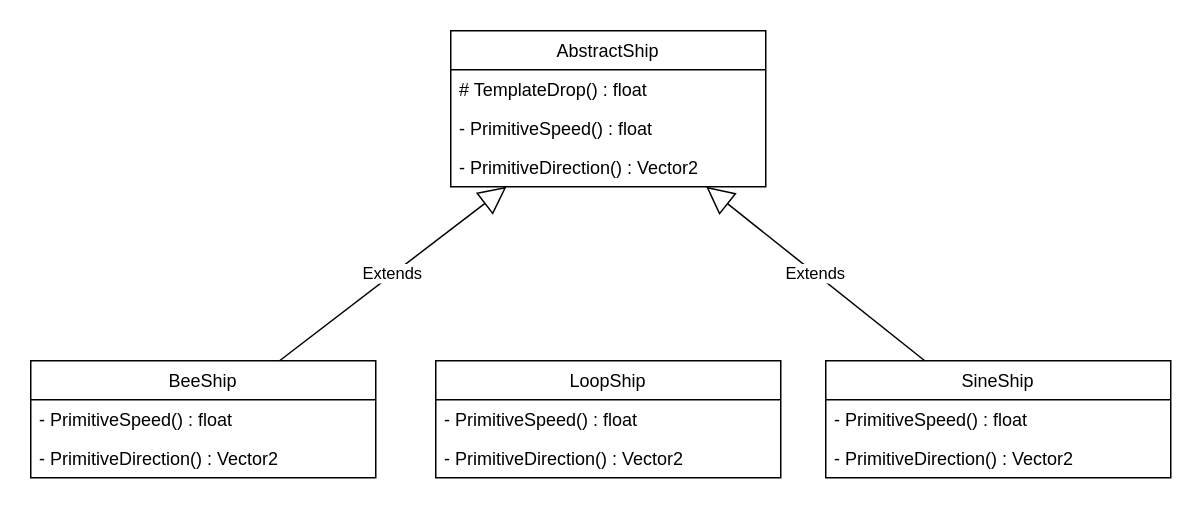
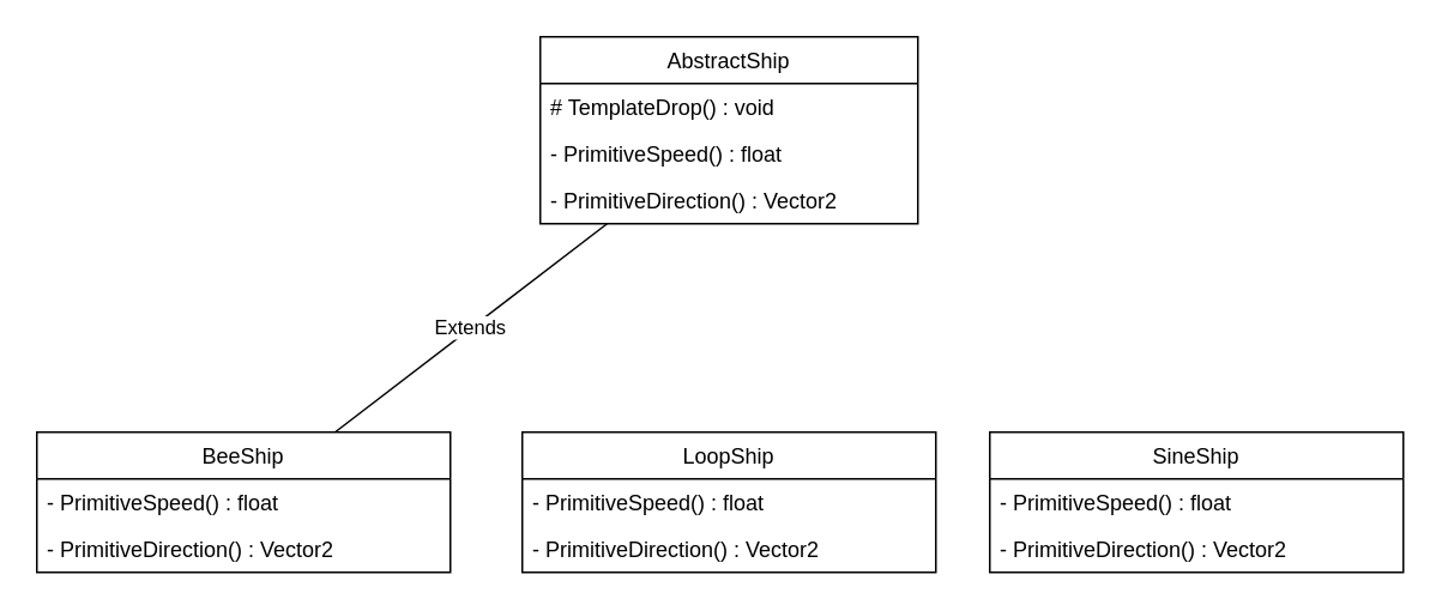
  <mxCell id="0" />
  <mxCell id="1" parent="0" />
  <mxCell id="2" value="AbstractShip" style="swimlane;fontStyle=0;childLayout=stackLayout;horizontal=1;startSize=26;fillColor=none;horizontalStack=0;resizeParent=1;resizeParentMax=0;resizeLast=0;collapsible=1;marginBottom=0;" vertex="1" parent="1"><mxGeometry x="300" y="20" width="210" height="104" as="geometry" /></mxCell>
- <mxCell id="3" value="# TemplateDrop() : float" style="text;strokeColor=none;fillColor=none;align=left;verticalAlign=top;spacingLeft=4;spacingRight=4;overflow=hidden;rotatable=0;points=[[0,0.5],[1,0.5]];portConstraint=eastwest;" vertex="1" parent="2"><mxGeometry y="26" width="210" height="26" as="geometry" /></mxCell>
+ <mxCell id="3" value="# TemplateDrop() : void" style="text;strokeColor=none;fillColor=none;align=left;verticalAlign=top;spacingLeft=4;spacingRight=4;overflow=hidden;rotatable=0;points=[[0,0.5],[1,0.5]];portConstraint=eastwest;" vertex="1" parent="2"><mxGeometry y="26" width="210" height="26" as="geometry" /></mxCell>
  <mxCell id="4" value="- PrimitiveSpeed() : float" style="text;strokeColor=none;fillColor=none;align=left;verticalAlign=top;spacingLeft=4;spacingRight=4;overflow=hidden;rotatable=0;points=[[0,0.5],[1,0.5]];portConstraint=eastwest;" vertex="1" parent="2"><mxGeometry y="52" width="210" height="26" as="geometry" /></mxCell>
  <mxCell id="5" value="- PrimitiveDirection() : Vector2" style="text;strokeColor=none;fillColor=none;align=left;verticalAlign=top;spacingLeft=4;spacingRight=4;overflow=hidden;rotatable=0;points=[[0,0.5],[1,0.5]];portConstraint=eastwest;" vertex="1" parent="2"><mxGeometry y="78" width="210" height="26" as="geometry" /></mxCell>
  <mxCell id="6" value="LoopShip" style="swimlane;fontStyle=0;childLayout=stackLayout;horizontal=1;startSize=26;fillColor=none;horizontalStack=0;resizeParent=1;resizeParentMax=0;resizeLast=0;collapsible=1;marginBottom=0;" vertex="1" parent="1"><mxGeometry x="290" y="240" width="230" height="78" as="geometry" /></mxCell>
  <mxCell id="7" value="- PrimitiveSpeed() : float" style="text;strokeColor=none;fillColor=none;align=left;verticalAlign=top;spacingLeft=4;spacingRight=4;overflow=hidden;rotatable=0;points=[[0,0.5],[1,0.5]];portConstraint=eastwest;" vertex="1" parent="6"><mxGeometry y="26" width="230" height="26" as="geometry" /></mxCell>
  <mxCell id="8" value="- PrimitiveDirection() : Vector2" style="text;strokeColor=none;fillColor=none;align=left;verticalAlign=top;spacingLeft=4;spacingRight=4;overflow=hidden;rotatable=0;points=[[0,0.5],[1,0.5]];portConstraint=eastwest;" vertex="1" parent="6"><mxGeometry y="52" width="230" height="26" as="geometry" /></mxCell>
  <mxCell id="9" value="SineShip" style="swimlane;fontStyle=0;childLayout=stackLayout;horizontal=1;startSize=26;fillColor=none;horizontalStack=0;resizeParent=1;resizeParentMax=0;resizeLast=0;collapsible=1;marginBottom=0;" vertex="1" parent="1"><mxGeometry x="550" y="240" width="230" height="78" as="geometry" /></mxCell>
  <mxCell id="10" value="- PrimitiveSpeed() : float" style="text;strokeColor=none;fillColor=none;align=left;verticalAlign=top;spacingLeft=4;spacingRight=4;overflow=hidden;rotatable=0;points=[[0,0.5],[1,0.5]];portConstraint=eastwest;" vertex="1" parent="9"><mxGeometry y="26" width="230" height="26" as="geometry" /></mxCell>
  <mxCell id="11" value="- PrimitiveDirection() : Vector2" style="text;strokeColor=none;fillColor=none;align=left;verticalAlign=top;spacingLeft=4;spacingRight=4;overflow=hidden;rotatable=0;points=[[0,0.5],[1,0.5]];portConstraint=eastwest;" vertex="1" parent="9"><mxGeometry y="52" width="230" height="26" as="geometry" /></mxCell>
  <mxCell id="12" value="BeeShip" style="swimlane;fontStyle=0;childLayout=stackLayout;horizontal=1;startSize=26;fillColor=none;horizontalStack=0;resizeParent=1;resizeParentMax=0;resizeLast=0;collapsible=1;marginBottom=0;" vertex="1" parent="1"><mxGeometry x="20" y="240" width="230" height="78" as="geometry" /></mxCell>
  <mxCell id="13" value="- PrimitiveSpeed() : float" style="text;strokeColor=none;fillColor=none;align=left;verticalAlign=top;spacingLeft=4;spacingRight=4;overflow=hidden;rotatable=0;points=[[0,0.5],[1,0.5]];portConstraint=eastwest;" vertex="1" parent="12"><mxGeometry y="26" width="230" height="26" as="geometry" /></mxCell>
  <mxCell id="14" value="- PrimitiveDirection() : Vector2" style="text;strokeColor=none;fillColor=none;align=left;verticalAlign=top;spacingLeft=4;spacingRight=4;overflow=hidden;rotatable=0;points=[[0,0.5],[1,0.5]];portConstraint=eastwest;" vertex="1" parent="12"><mxGeometry y="52" width="230" height="26" as="geometry" /></mxCell>
- <mxCell id="15" value="Extends" style="endArrow=block;endSize=16;endFill=0;html=1;" edge="1" parent="1" source="12" target="2"><mxGeometry width="160" relative="1" as="geometry"><mxPoint x="330" y="270" as="sourcePoint" /><mxPoint x="490" y="270" as="targetPoint" /></mxGeometry></mxCell>
- <mxCell id="16" value="Extends" style="endArrow=block;endSize=16;endFill=0;html=1;" edge="1" parent="1" source="9" target="2"><mxGeometry width="160" relative="1" as="geometry"><mxPoint x="415" y="250" as="sourcePoint" /><mxPoint x="415" y="134" as="targetPoint" /></mxGeometry></mxCell>
+ <mxCell id="15" value="Extends" style="endArrow=none;endSize=16;endFill=0;html=1;" edge="1" parent="1" source="12" target="2"><mxGeometry width="160" relative="1" as="geometry"><mxPoint x="330" y="270" as="sourcePoint" /><mxPoint x="490" y="270" as="targetPoint" /></mxGeometry></mxCell>
